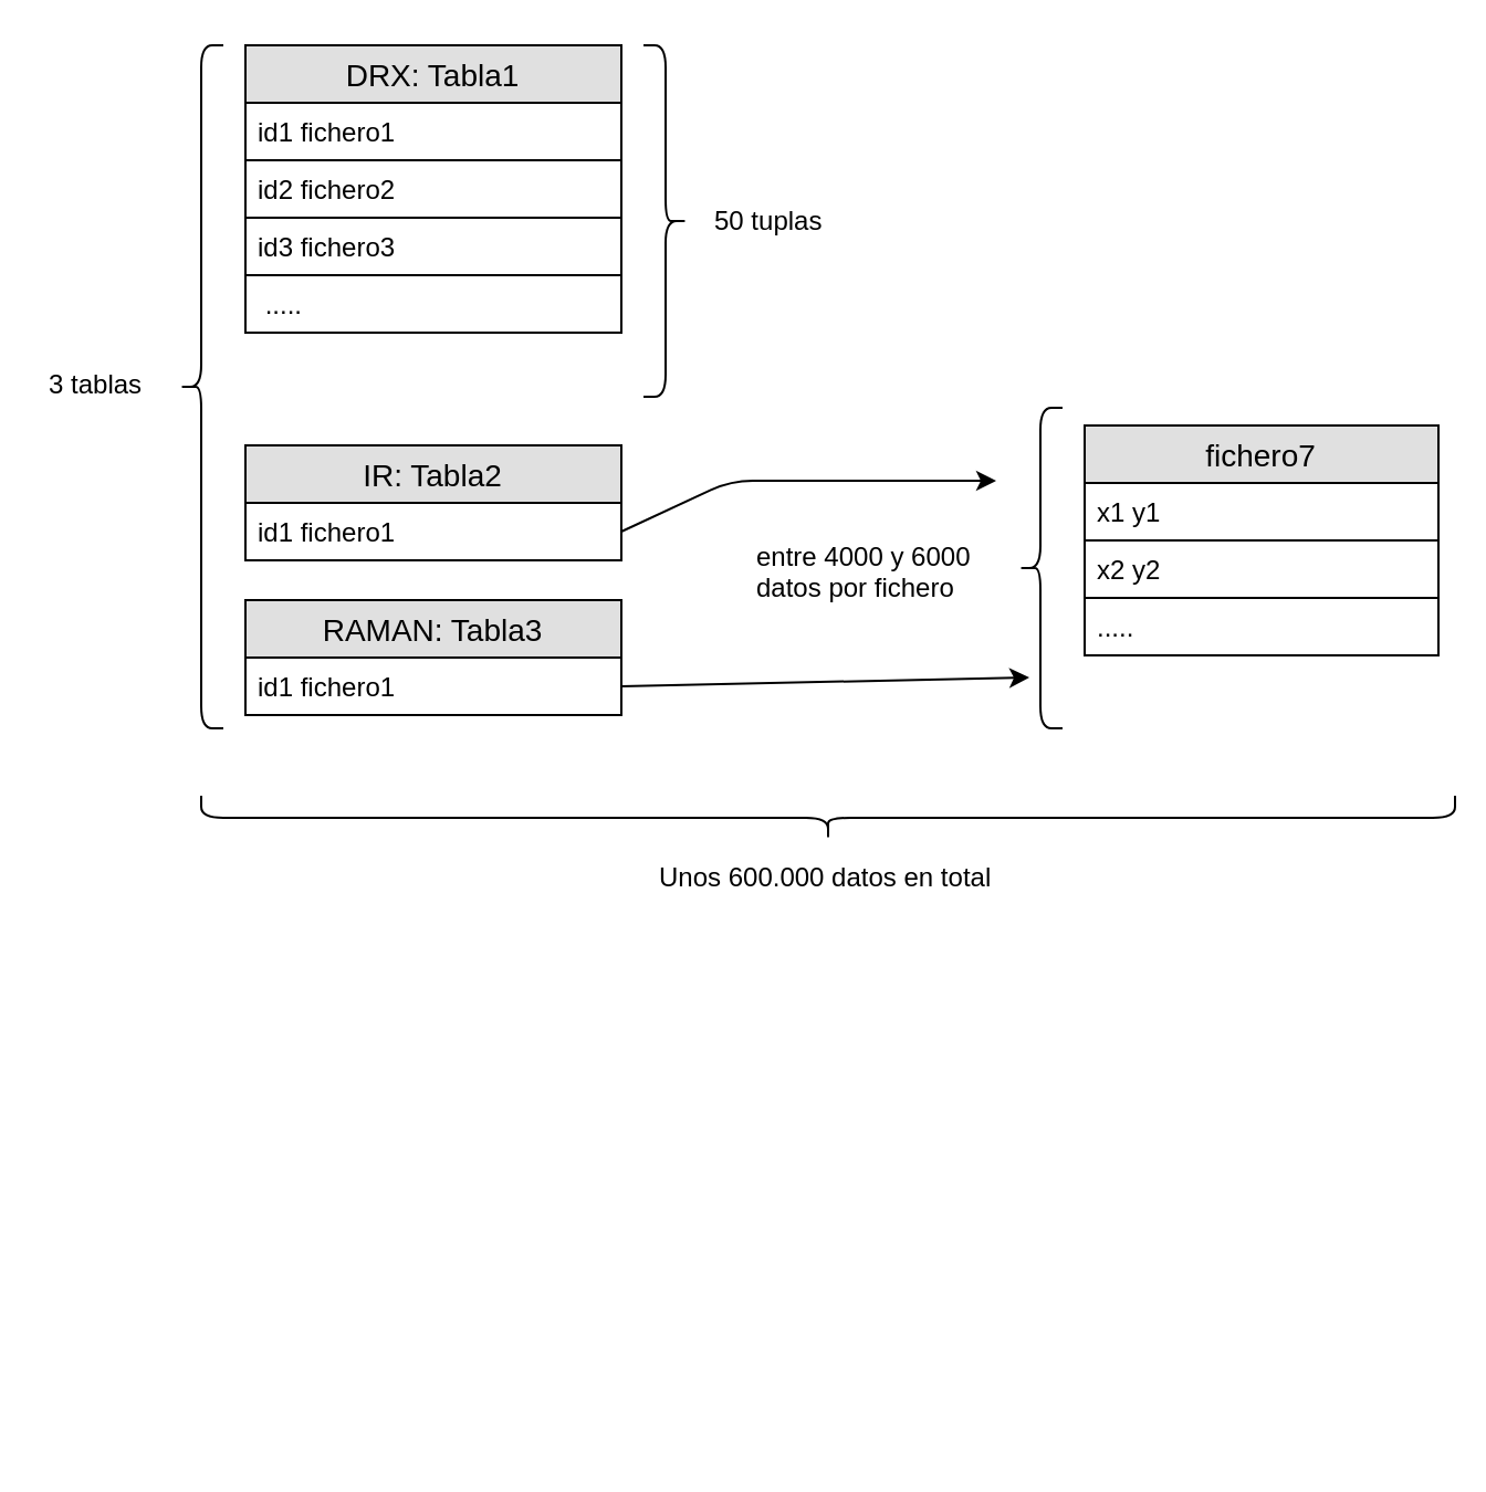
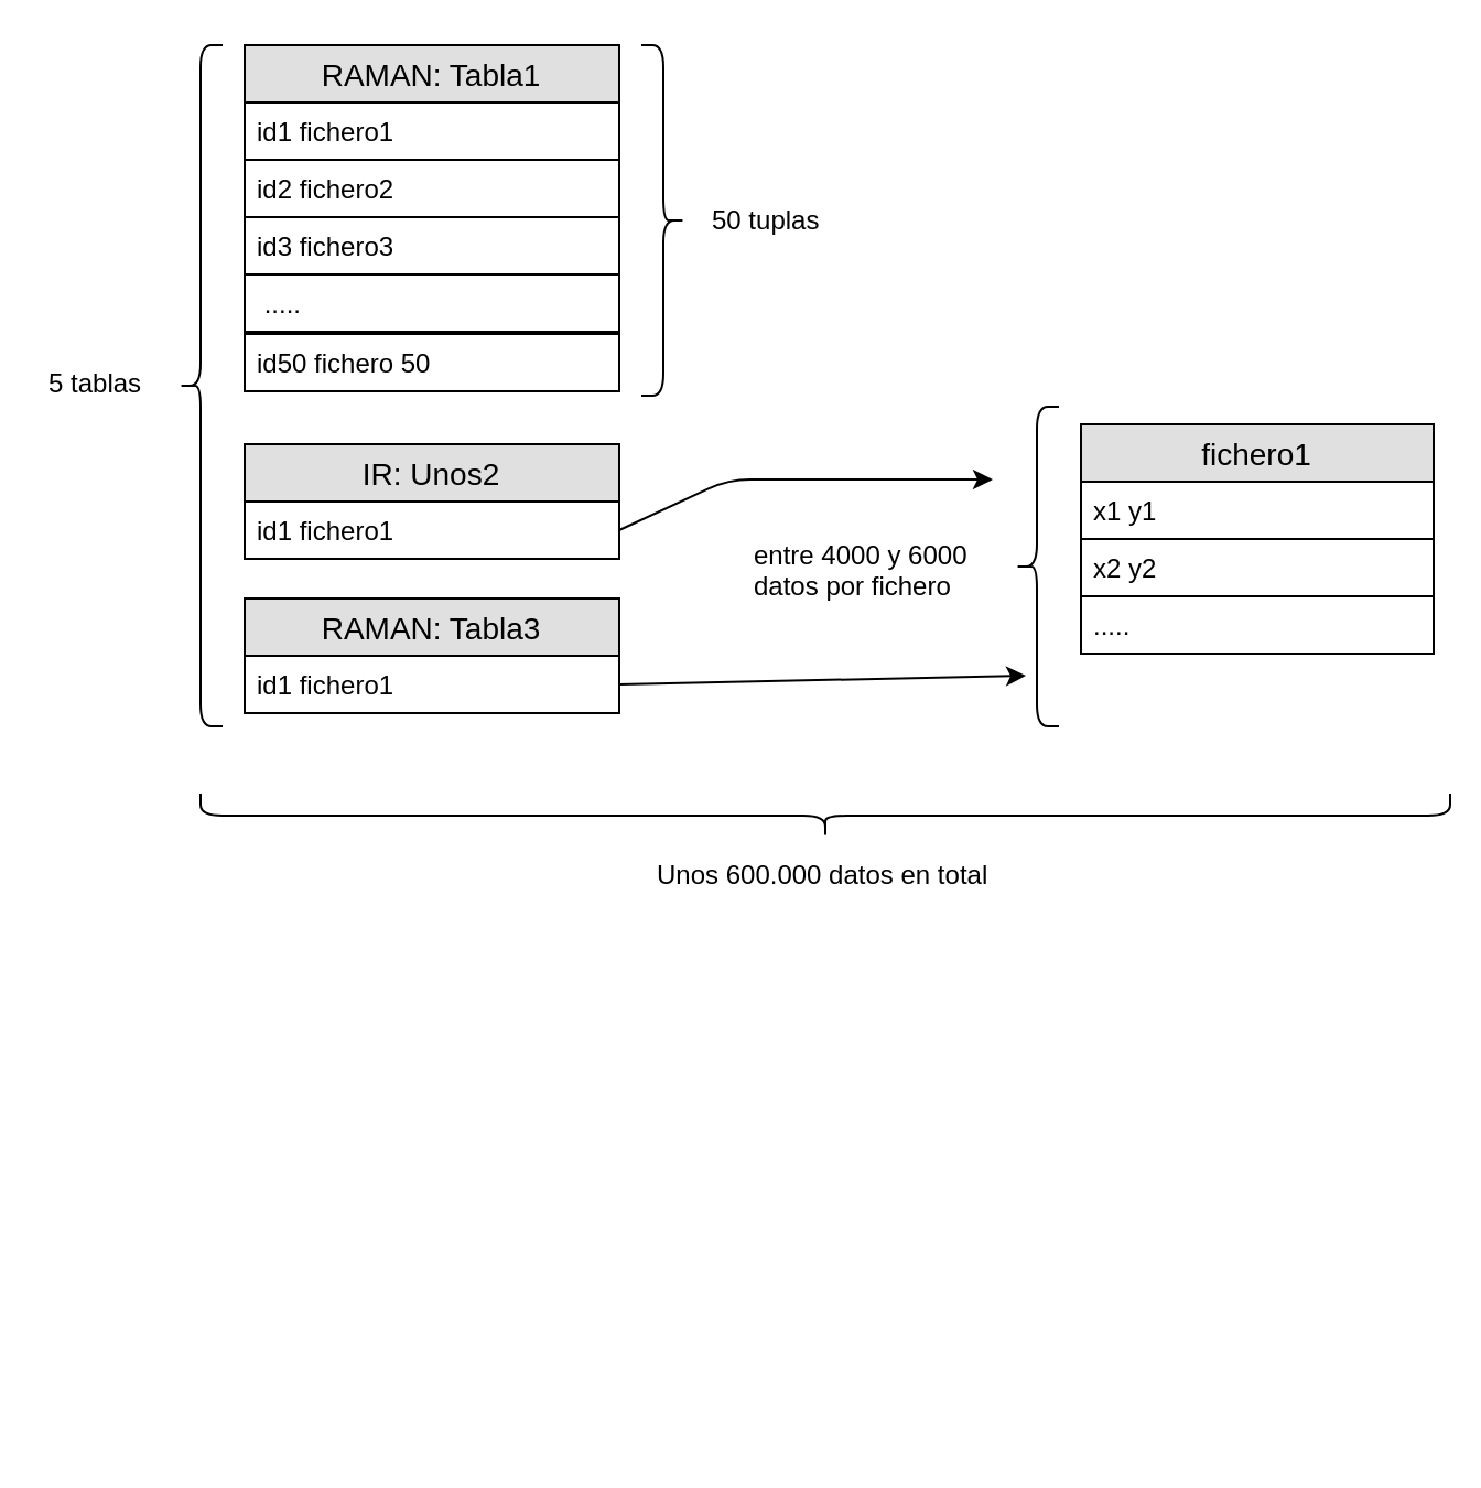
  <mxCell id="0" />
  <mxCell id="1" parent="0" />
  <mxCell id="2" value="" style="shape=curlyBracket;whiteSpace=wrap;html=1;rounded=1;strokeColor=#000000;rotation=-180;" vertex="1" parent="1"><mxGeometry x="290.5" y="20" width="20" height="159" as="geometry" /></mxCell>
  <mxCell id="3" value="50 tuplas" style="text;html=1;resizable=0;points=[];autosize=1;align=left;verticalAlign=top;spacingTop=-4;" vertex="1" parent="1"><mxGeometry x="320.5" y="89.5" width="60" height="20" as="geometry" /></mxCell>
  <mxCell id="4" value="" style="group" vertex="1" connectable="0" parent="1"><mxGeometry x="110.5" y="201" width="170" height="52" as="geometry" /></mxCell>
- <mxCell id="5" value="IR: Tabla2" style="swimlane;fontStyle=0;childLayout=stackLayout;horizontal=1;startSize=26;fillColor=#e0e0e0;horizontalStack=0;resizeParent=1;resizeParentMax=0;resizeLast=0;collapsible=1;marginBottom=0;swimlaneFillColor=#ffffff;align=center;fontSize=14;" vertex="1" parent="4"><mxGeometry width="170" height="52" as="geometry" /></mxCell>
+ <mxCell id="5" value="IR: Unos2" style="swimlane;fontStyle=0;childLayout=stackLayout;horizontal=1;startSize=26;fillColor=#e0e0e0;horizontalStack=0;resizeParent=1;resizeParentMax=0;resizeLast=0;collapsible=1;marginBottom=0;swimlaneFillColor=#ffffff;align=center;fontSize=14;" vertex="1" parent="4"><mxGeometry width="170" height="52" as="geometry" /></mxCell>
  <mxCell id="6" value="id1 fichero1" style="text;strokeColor=#000000;fillColor=none;spacingLeft=4;spacingRight=4;overflow=hidden;rotatable=0;points=[[0,0.5],[1,0.5]];portConstraint=eastwest;fontSize=12;" vertex="1" parent="5"><mxGeometry y="26" width="170" height="26" as="geometry" /></mxCell>
  <mxCell id="7" value="" style="group" vertex="1" connectable="0" parent="1"><mxGeometry x="110.5" y="271" width="170" height="52" as="geometry" /></mxCell>
  <mxCell id="8" value="RAMAN: Tabla3" style="swimlane;fontStyle=0;childLayout=stackLayout;horizontal=1;startSize=26;fillColor=#e0e0e0;horizontalStack=0;resizeParent=1;resizeParentMax=0;resizeLast=0;collapsible=1;marginBottom=0;swimlaneFillColor=#ffffff;align=center;fontSize=14;" vertex="1" parent="7"><mxGeometry width="170" height="52" as="geometry" /></mxCell>
  <mxCell id="9" value="id1 fichero1" style="text;strokeColor=#000000;fillColor=none;spacingLeft=4;spacingRight=4;overflow=hidden;rotatable=0;points=[[0,0.5],[1,0.5]];portConstraint=eastwest;fontSize=12;" vertex="1" parent="8"><mxGeometry y="26" width="170" height="26" as="geometry" /></mxCell>
  <mxCell id="10" value="" style="group" vertex="1" connectable="0" parent="1"><mxGeometry x="110.5" y="20" width="170" height="157" as="geometry" /></mxCell>
- <mxCell id="11" value="DRX: Tabla1" style="swimlane;fontStyle=0;childLayout=stackLayout;horizontal=1;startSize=26;fillColor=#e0e0e0;horizontalStack=0;resizeParent=1;resizeParentMax=0;resizeLast=0;collapsible=1;marginBottom=0;swimlaneFillColor=#ffffff;align=center;fontSize=14;" vertex="1" parent="10"><mxGeometry width="170" height="52" as="geometry" /></mxCell>
+ <mxCell id="11" value="RAMAN: Tabla1" style="swimlane;fontStyle=0;childLayout=stackLayout;horizontal=1;startSize=26;fillColor=#e0e0e0;horizontalStack=0;resizeParent=1;resizeParentMax=0;resizeLast=0;collapsible=1;marginBottom=0;swimlaneFillColor=#ffffff;align=center;fontSize=14;" vertex="1" parent="10"><mxGeometry width="170" height="52" as="geometry" /></mxCell>
  <mxCell id="12" value="id1 fichero1" style="text;strokeColor=#000000;fillColor=none;spacingLeft=4;spacingRight=4;overflow=hidden;rotatable=0;points=[[0,0.5],[1,0.5]];portConstraint=eastwest;fontSize=12;" vertex="1" parent="11"><mxGeometry y="26" width="170" height="26" as="geometry" /></mxCell>
  <mxCell id="13" value="id3 fichero3" style="text;strokeColor=#000000;fillColor=none;spacingLeft=4;spacingRight=4;overflow=hidden;rotatable=0;points=[[0,0.5],[1,0.5]];portConstraint=eastwest;fontSize=12;" vertex="1" parent="10"><mxGeometry y="78" width="170" height="26" as="geometry" /></mxCell>
  <mxCell id="14" value="id2 fichero2" style="text;strokeColor=#000000;fillColor=none;spacingLeft=4;spacingRight=4;overflow=hidden;rotatable=0;points=[[0,0.5],[1,0.5]];portConstraint=eastwest;fontSize=12;" vertex="1" parent="10"><mxGeometry y="52" width="170" height="26" as="geometry" /></mxCell>
  <mxCell id="15" value=" ....." style="text;strokeColor=#000000;fillColor=none;spacingLeft=4;spacingRight=4;overflow=hidden;rotatable=0;points=[[0,0.5],[1,0.5]];portConstraint=eastwest;fontSize=12;" vertex="1" parent="10"><mxGeometry y="104" width="170" height="26" as="geometry" /></mxCell>
+ <mxCell id="16" value="id50 fichero 50" style="text;strokeColor=#000000;fillColor=none;spacingLeft=4;spacingRight=4;overflow=hidden;rotatable=0;points=[[0,0.5],[1,0.5]];portConstraint=eastwest;fontSize=12;" vertex="1" parent="10"><mxGeometry y="131" width="170" height="26" as="geometry" /></mxCell>
  <mxCell id="17" value="" style="shape=curlyBracket;whiteSpace=wrap;html=1;rounded=1;strokeColor=#000000;rotation=0;" vertex="1" parent="1"><mxGeometry x="80.5" y="20" width="20" height="309" as="geometry" /></mxCell>
- <mxCell id="18" value="3 tablas&amp;nbsp;&lt;br&gt;" style="text;html=1;resizable=0;points=[];autosize=1;align=left;verticalAlign=top;spacingTop=-4;" vertex="1" parent="1"><mxGeometry x="20" y="164" width="60" height="20" as="geometry" /></mxCell>
- <mxCell id="19" value="fichero7" style="swimlane;fontStyle=0;childLayout=stackLayout;horizontal=1;startSize=26;fillColor=#e0e0e0;horizontalStack=0;resizeParent=1;resizeParentMax=0;resizeLast=0;collapsible=1;marginBottom=0;swimlaneFillColor=#ffffff;align=center;fontSize=14;strokeColor=#000000;" vertex="1" parent="1"><mxGeometry x="490" y="192" width="160" height="104" as="geometry" /></mxCell>
+ <mxCell id="18" value="5 tablas&amp;nbsp;&lt;br&gt;" style="text;html=1;resizable=0;points=[];autosize=1;align=left;verticalAlign=top;spacingTop=-4;" vertex="1" parent="1"><mxGeometry x="20" y="164" width="60" height="20" as="geometry" /></mxCell>
+ <mxCell id="19" value="fichero1" style="swimlane;fontStyle=0;childLayout=stackLayout;horizontal=1;startSize=26;fillColor=#e0e0e0;horizontalStack=0;resizeParent=1;resizeParentMax=0;resizeLast=0;collapsible=1;marginBottom=0;swimlaneFillColor=#ffffff;align=center;fontSize=14;strokeColor=#000000;" vertex="1" parent="1"><mxGeometry x="490" y="192" width="160" height="104" as="geometry" /></mxCell>
  <mxCell id="20" value="x1 y1" style="text;strokeColor=#000000;fillColor=none;spacingLeft=4;spacingRight=4;overflow=hidden;rotatable=0;points=[[0,0.5],[1,0.5]];portConstraint=eastwest;fontSize=12;" vertex="1" parent="19"><mxGeometry y="26" width="160" height="26" as="geometry" /></mxCell>
  <mxCell id="21" value="x2 y2" style="text;strokeColor=#000000;fillColor=none;spacingLeft=4;spacingRight=4;overflow=hidden;rotatable=0;points=[[0,0.5],[1,0.5]];portConstraint=eastwest;fontSize=12;" vertex="1" parent="19"><mxGeometry y="52" width="160" height="26" as="geometry" /></mxCell>
  <mxCell id="22" value="....." style="text;strokeColor=#000000;fillColor=none;spacingLeft=4;spacingRight=4;overflow=hidden;rotatable=0;points=[[0,0.5],[1,0.5]];portConstraint=eastwest;fontSize=12;" vertex="1" parent="19"><mxGeometry y="78" width="160" height="26" as="geometry" /></mxCell>
  <mxCell id="23" value="" style="shape=curlyBracket;whiteSpace=wrap;html=1;rounded=1;strokeColor=#000000;fillColor=none;" vertex="1" parent="1"><mxGeometry x="460" y="184" width="20" height="145" as="geometry" /></mxCell>
  <mxCell id="24" value="entre 4000 y 6000 &lt;br&gt;datos por fichero" style="text;html=1;resizable=0;points=[];autosize=1;align=left;verticalAlign=top;spacingTop=-4;" vertex="1" parent="1"><mxGeometry x="340" y="241.5" width="120" height="30" as="geometry" /></mxCell>
  <mxCell id="25" value="" style="endArrow=classic;html=1;exitX=1;exitY=0.5;exitDx=0;exitDy=0;" edge="1" parent="1" source="6"><mxGeometry width="50" height="50" relative="1" as="geometry"><mxPoint x="400" y="97" as="sourcePoint" /><mxPoint x="450" y="217" as="targetPoint" /><Array as="points"><mxPoint x="330" y="217" /></Array></mxGeometry></mxCell>
  <mxCell id="26" value="" style="endArrow=classic;html=1;exitX=1;exitY=0.5;exitDx=0;exitDy=0;" edge="1" parent="1" source="9"><mxGeometry width="50" height="50" relative="1" as="geometry"><mxPoint x="295.724" y="329" as="sourcePoint" /><mxPoint x="465" y="306" as="targetPoint" /><Array as="points" /></mxGeometry></mxCell>
  <mxCell id="27" value="" style="shape=curlyBracket;whiteSpace=wrap;html=1;rounded=1;strokeColor=#000000;fillColor=none;rotation=-90;" vertex="1" parent="1"><mxGeometry x="364" y="86" width="20" height="567" as="geometry" /></mxCell>
  <mxCell id="28" value="Unos 600.000 datos en total" style="text;html=1;resizable=0;points=[];autosize=1;align=left;verticalAlign=top;spacingTop=-4;" vertex="1" parent="1"><mxGeometry x="295.5" y="387" width="170" height="20" as="geometry" /></mxCell>
